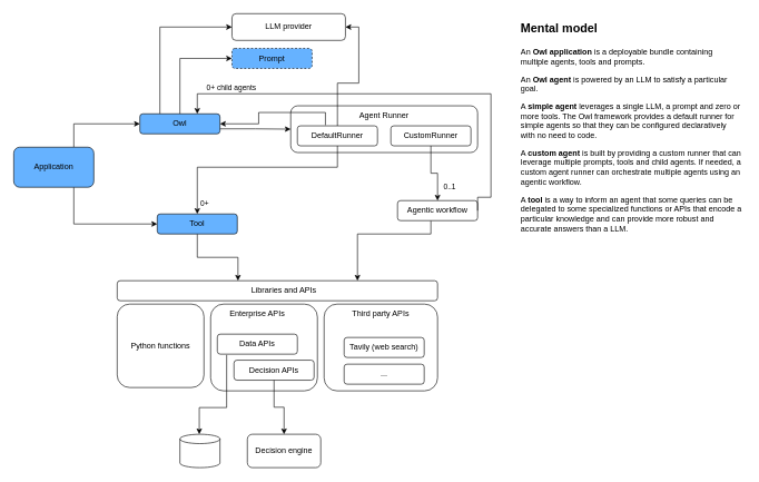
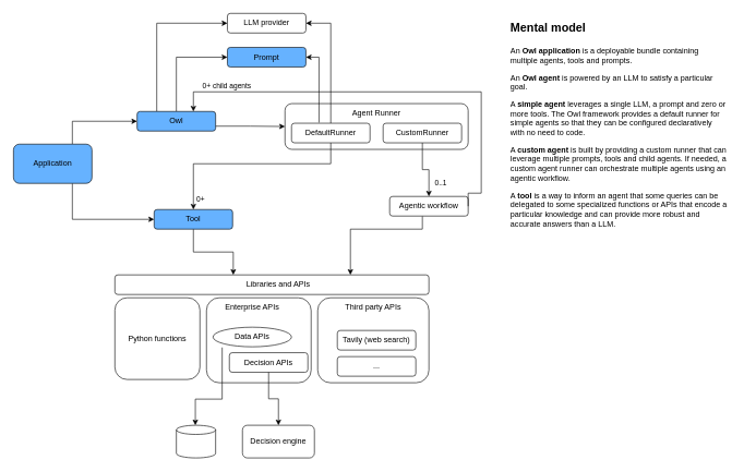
  <mxCell id="0" />
  <mxCell id="1" parent="0" />
  <mxCell id="2" value="" style="rounded=1;whiteSpace=wrap;html=1;" parent="1" vertex="1"><mxGeometry x="175" y="420" width="480" height="30" as="geometry" /></mxCell>
  <mxCell id="3" style="edgeStyle=orthogonalEdgeStyle;rounded=0;orthogonalLoop=1;jettySize=auto;html=1;exitX=0.75;exitY=0;exitDx=0;exitDy=0;entryX=0;entryY=0.5;entryDx=0;entryDy=0;" parent="1" source="5" target="9" edge="1"><mxGeometry relative="1" as="geometry" /></mxCell>
  <mxCell id="4" style="edgeStyle=orthogonalEdgeStyle;rounded=0;orthogonalLoop=1;jettySize=auto;html=1;exitX=0.75;exitY=1;exitDx=0;exitDy=0;entryX=0;entryY=0.5;entryDx=0;entryDy=0;" parent="1" source="5" target="12" edge="1"><mxGeometry relative="1" as="geometry" /></mxCell>
  <mxCell id="5" value="Application" style="rounded=1;whiteSpace=wrap;html=1;fillColor=#66B2FF;" parent="1" vertex="1"><mxGeometry x="20" y="220" width="120" height="60" as="geometry" /></mxCell>
  <mxCell id="6" style="edgeStyle=orthogonalEdgeStyle;rounded=0;orthogonalLoop=1;jettySize=auto;html=1;exitX=1;exitY=0.75;exitDx=0;exitDy=0;entryX=0;entryY=0.5;entryDx=0;entryDy=0;" parent="1" source="9" target="15" edge="1"><mxGeometry relative="1" as="geometry" /></mxCell>
  <mxCell id="7" style="edgeStyle=orthogonalEdgeStyle;rounded=0;orthogonalLoop=1;jettySize=auto;html=1;exitX=0.25;exitY=0;exitDx=0;exitDy=0;entryX=0;entryY=0.5;entryDx=0;entryDy=0;" parent="1" source="9" target="26" edge="1"><mxGeometry relative="1" as="geometry" /></mxCell>
  <mxCell id="8" style="edgeStyle=orthogonalEdgeStyle;rounded=0;orthogonalLoop=1;jettySize=auto;html=1;exitX=0.5;exitY=0;exitDx=0;exitDy=0;entryX=0;entryY=0.5;entryDx=0;entryDy=0;" parent="1" source="9" target="10" edge="1"><mxGeometry relative="1" as="geometry" /></mxCell>
  <mxCell id="9" value="Owl" style="rounded=1;whiteSpace=wrap;html=1;fillColor=#66B2FF;" parent="1" vertex="1"><mxGeometry x="209" y="170" width="120" height="30" as="geometry" /></mxCell>
- <mxCell id="10" value="Prompt" style="rounded=1;whiteSpace=wrap;html=1;fillColor=#66B2FF;dashed=1;" parent="1" vertex="1"><mxGeometry x="347" y="72" width="120" height="30" as="geometry" /></mxCell>
+ <mxCell id="10" value="Prompt" style="rounded=1;whiteSpace=wrap;html=1;fillColor=#66B2FF;" parent="1" vertex="1"><mxGeometry x="347" y="72" width="120" height="30" as="geometry" /></mxCell>
  <mxCell id="11" style="edgeStyle=orthogonalEdgeStyle;rounded=0;orthogonalLoop=1;jettySize=auto;html=1;exitX=0.5;exitY=1;exitDx=0;exitDy=0;entryX=0.377;entryY=0;entryDx=0;entryDy=0;entryPerimeter=0;" parent="1" source="12" target="2" edge="1"><mxGeometry relative="1" as="geometry" /></mxCell>
  <mxCell id="12" value="Tool" style="rounded=1;whiteSpace=wrap;html=1;fillColor=#66B2FF;" parent="1" vertex="1"><mxGeometry x="235" y="320" width="120" height="30" as="geometry" /></mxCell>
  <mxCell id="13" style="edgeStyle=orthogonalEdgeStyle;rounded=0;orthogonalLoop=1;jettySize=auto;html=1;entryX=0.75;entryY=0;entryDx=0;entryDy=0;" parent="1" source="14" target="2" edge="1"><mxGeometry relative="1" as="geometry"><Array as="points"><mxPoint x="645" y="350" /><mxPoint x="535" y="350" /></Array></mxGeometry></mxCell>
  <mxCell id="14" value="Agentic workflow" style="rounded=1;whiteSpace=wrap;html=1;" parent="1" vertex="1"><mxGeometry x="595" y="300" width="120" height="30" as="geometry" /></mxCell>
  <mxCell id="15" value="" style="rounded=1;whiteSpace=wrap;html=1;align=center;" parent="1" vertex="1"><mxGeometry x="435" y="158" width="280" height="70" as="geometry" /></mxCell>
  <mxCell id="16" style="edgeStyle=orthogonalEdgeStyle;rounded=0;orthogonalLoop=1;jettySize=auto;html=1;entryX=0.5;entryY=0;entryDx=0;entryDy=0;" parent="1" source="20" target="12" edge="1"><mxGeometry relative="1" as="geometry"><Array as="points"><mxPoint x="505" y="250" /><mxPoint x="295" y="250" /></Array></mxGeometry></mxCell>
  <mxCell id="17" value="0+" style="edgeLabel;html=1;align=center;verticalAlign=middle;resizable=0;points=[];" parent="16" vertex="1" connectable="0"><mxGeometry x="0.897" relative="1" as="geometry"><mxPoint x="10" as="offset" /></mxGeometry></mxCell>
- <mxCell id="18" style="edgeStyle=orthogonalEdgeStyle;rounded=0;orthogonalLoop=1;jettySize=auto;html=1;exitX=0.35;exitY=-0.033;exitDx=0;exitDy=0;exitPerimeter=0;" parent="1" source="20" target="9" edge="1"><mxGeometry relative="1" as="geometry" /></mxCell>
+ <mxCell id="18" style="edgeStyle=orthogonalEdgeStyle;rounded=0;orthogonalLoop=1;jettySize=auto;html=1;exitX=0.35;exitY=-0.033;exitDx=0;exitDy=0;entryX=1;entryY=0.5;entryDx=0;entryDy=0;exitPerimeter=0;" parent="1" source="20" target="10" edge="1"><mxGeometry relative="1" as="geometry" /></mxCell>
  <mxCell id="19" style="edgeStyle=orthogonalEdgeStyle;rounded=0;orthogonalLoop=1;jettySize=auto;html=1;exitX=0.5;exitY=0;exitDx=0;exitDy=0;entryX=1;entryY=0.5;entryDx=0;entryDy=0;" parent="1" source="20" target="26" edge="1"><mxGeometry relative="1" as="geometry" /></mxCell>
  <mxCell id="20" value="DefaultRunner" style="rounded=1;whiteSpace=wrap;html=1;" parent="1" vertex="1"><mxGeometry x="445" y="188" width="120" height="30" as="geometry" /></mxCell>
  <mxCell id="21" style="edgeStyle=orthogonalEdgeStyle;rounded=0;orthogonalLoop=1;jettySize=auto;html=1;exitX=0.5;exitY=1;exitDx=0;exitDy=0;entryX=0.5;entryY=0;entryDx=0;entryDy=0;" parent="1" source="25" target="14" edge="1"><mxGeometry relative="1" as="geometry" /></mxCell>
  <mxCell id="22" value="0..1" style="edgeLabel;html=1;align=center;verticalAlign=middle;resizable=0;points=[];" parent="21" vertex="1" connectable="0"><mxGeometry x="0.548" y="1" relative="1" as="geometry"><mxPoint x="16" as="offset" /></mxGeometry></mxCell>
  <mxCell id="23" style="edgeStyle=orthogonalEdgeStyle;rounded=0;orthogonalLoop=1;jettySize=auto;html=1;exitX=1;exitY=0.5;exitDx=0;exitDy=0;" parent="1" source="14" edge="1"><mxGeometry relative="1" as="geometry"><mxPoint x="295" y="170" as="targetPoint" /><Array as="points"><mxPoint x="735" y="295" /><mxPoint x="735" y="140" /><mxPoint x="295" y="140" /></Array></mxGeometry></mxCell>
  <mxCell id="24" value="0+ child agents" style="edgeLabel;html=1;align=center;verticalAlign=middle;resizable=0;points=[];" parent="23" vertex="1" connectable="0"><mxGeometry x="0.921" relative="1" as="geometry"><mxPoint x="50" y="-14" as="offset" /></mxGeometry></mxCell>
  <mxCell id="25" value="CustomRunner" style="rounded=1;whiteSpace=wrap;html=1;" parent="1" vertex="1"><mxGeometry x="585" y="188" width="120" height="30" as="geometry" /></mxCell>
- <mxCell id="26" value="LLM provider" style="rounded=1;whiteSpace=wrap;html=1;" parent="1" vertex="1"><mxGeometry x="347" y="20" width="170" height="40" as="geometry" /></mxCell>
+ <mxCell id="26" value="LLM provider" style="rounded=1;whiteSpace=wrap;html=1;" parent="1" vertex="1"><mxGeometry x="347" y="20" width="120" height="30" as="geometry" /></mxCell>
  <mxCell id="27" value="" style="rounded=1;whiteSpace=wrap;html=1;" parent="1" vertex="1"><mxGeometry x="315" y="455" width="160" height="130" as="geometry" /></mxCell>
  <mxCell id="28" value="" style="rounded=1;whiteSpace=wrap;html=1;" parent="1" vertex="1"><mxGeometry x="485" y="455" width="170" height="130" as="geometry" /></mxCell>
  <mxCell id="29" value="Python functions" style="rounded=1;whiteSpace=wrap;html=1;" parent="1" vertex="1"><mxGeometry x="175" y="455" width="130" height="125" as="geometry" /></mxCell>
  <mxCell id="30" value="Enterprise APIs" style="text;html=1;align=center;verticalAlign=middle;whiteSpace=wrap;rounded=0;" parent="1" vertex="1"><mxGeometry x="335" y="455" width="100" height="30" as="geometry" /></mxCell>
  <mxCell id="31" value="Third party APIs" style="text;html=1;align=center;verticalAlign=middle;whiteSpace=wrap;rounded=0;" parent="1" vertex="1"><mxGeometry x="520" y="455" width="100" height="30" as="geometry" /></mxCell>
  <mxCell id="32" value="Tavily (web search)" style="rounded=1;whiteSpace=wrap;html=1;" parent="1" vertex="1"><mxGeometry x="515" y="505" width="120" height="30" as="geometry" /></mxCell>
  <mxCell id="33" style="edgeStyle=orthogonalEdgeStyle;rounded=0;orthogonalLoop=1;jettySize=auto;html=1;exitX=0.117;exitY=1.033;exitDx=0;exitDy=0;exitPerimeter=0;" parent="1" source="34" target="37" edge="1"><mxGeometry relative="1" as="geometry"><Array as="points"><mxPoint x="339" y="610" /><mxPoint x="298" y="610" /></Array></mxGeometry></mxCell>
- <mxCell id="34" value="Data APIs" style="rounded=1;whiteSpace=wrap;html=1;" parent="1" vertex="1"><mxGeometry x="325" y="500" width="120" height="30" as="geometry" /></mxCell>
+ <mxCell id="34" value="Data APIs" style="ellipse;whiteSpace=wrap;html=1;" parent="1" vertex="1"><mxGeometry x="325" y="500" width="120" height="30" as="geometry" /></mxCell>
  <mxCell id="35" value="Decision APIs" style="rounded=1;whiteSpace=wrap;html=1;" parent="1" vertex="1"><mxGeometry x="350" y="539" width="120" height="30" as="geometry" /></mxCell>
  <mxCell id="36" value="..." style="rounded=1;whiteSpace=wrap;html=1;" parent="1" vertex="1"><mxGeometry x="515" y="545" width="120" height="30" as="geometry" /></mxCell>
  <mxCell id="37" value="" style="shape=cylinder3;whiteSpace=wrap;html=1;boundedLbl=1;backgroundOutline=1;size=7;" parent="1" vertex="1"><mxGeometry x="269" y="650" width="60" height="50" as="geometry" /></mxCell>
  <mxCell id="38" value="Decision engine" style="rounded=1;whiteSpace=wrap;html=1;" parent="1" vertex="1"><mxGeometry x="370" y="650" width="110" height="50" as="geometry" /></mxCell>
  <mxCell id="39" style="edgeStyle=orthogonalEdgeStyle;rounded=0;orthogonalLoop=1;jettySize=auto;html=1;exitX=0.5;exitY=1;exitDx=0;exitDy=0;entryX=0.5;entryY=0;entryDx=0;entryDy=0;" parent="1" source="35" target="38" edge="1"><mxGeometry relative="1" as="geometry"><mxPoint x="349" y="541" as="sourcePoint" /><mxPoint x="308" y="680" as="targetPoint" /></mxGeometry></mxCell>
  <mxCell id="40" value="Agent Runner" style="text;html=1;align=center;verticalAlign=middle;whiteSpace=wrap;rounded=0;" parent="1" vertex="1"><mxGeometry x="525" y="158" width="100" height="30" as="geometry" /></mxCell>
  <mxCell id="41" value="Libraries and APIs" style="text;html=1;align=center;verticalAlign=middle;whiteSpace=wrap;rounded=0;" parent="1" vertex="1"><mxGeometry x="375" y="420" width="100" height="30" as="geometry" /></mxCell>
  <mxCell id="42" value="&lt;h1&gt;&lt;span style=&quot;font-size: 18px;&quot;&gt;Mental model&lt;/span&gt;&lt;/h1&gt;&lt;p&gt;An &lt;b&gt;Owl application&lt;/b&gt; is a deployable bundle containing multiple agents, tools and prompts.&lt;/p&gt;&lt;p&gt;An &lt;b&gt;Owl agent&lt;/b&gt; is powered by an LLM to satisfy a particular goal.&amp;nbsp;&lt;/p&gt;&lt;p&gt;&lt;span style=&quot;background-color: initial;&quot;&gt;A &lt;b&gt;simple agent&lt;/b&gt; leverages a single LLM, a prompt and zero or more tools. The Owl framework provides a default runner for simple agents so that they can be configured declaratively with no need to code.&lt;/span&gt;&lt;/p&gt;&lt;p&gt;&lt;span style=&quot;background-color: initial;&quot;&gt;A &lt;b&gt;custom agent&lt;/b&gt; is built by providing a custom runner that can leverage multiple prompts, tools and child agents. If needed, a custom agent runner can orchestrate multiple agents using an agentic workflow.&lt;/span&gt;&lt;/p&gt;&lt;p&gt;A &lt;b&gt;tool&lt;/b&gt; is a way to inform an agent that some queries can be delegated to some specialized functions or APIs that encode a particular knowledge and can provide more robust and accurate answers than a LLM.&lt;/p&gt;&lt;p&gt;&lt;span style=&quot;background-color: initial;&quot;&gt;&amp;nbsp;&lt;/span&gt;&lt;br&gt;&lt;/p&gt;" style="text;html=1;spacing=5;spacingTop=-20;whiteSpace=wrap;overflow=hidden;rounded=0;" parent="1" vertex="1"><mxGeometry x="775" y="20" width="340" height="380" as="geometry" /></mxCell>
